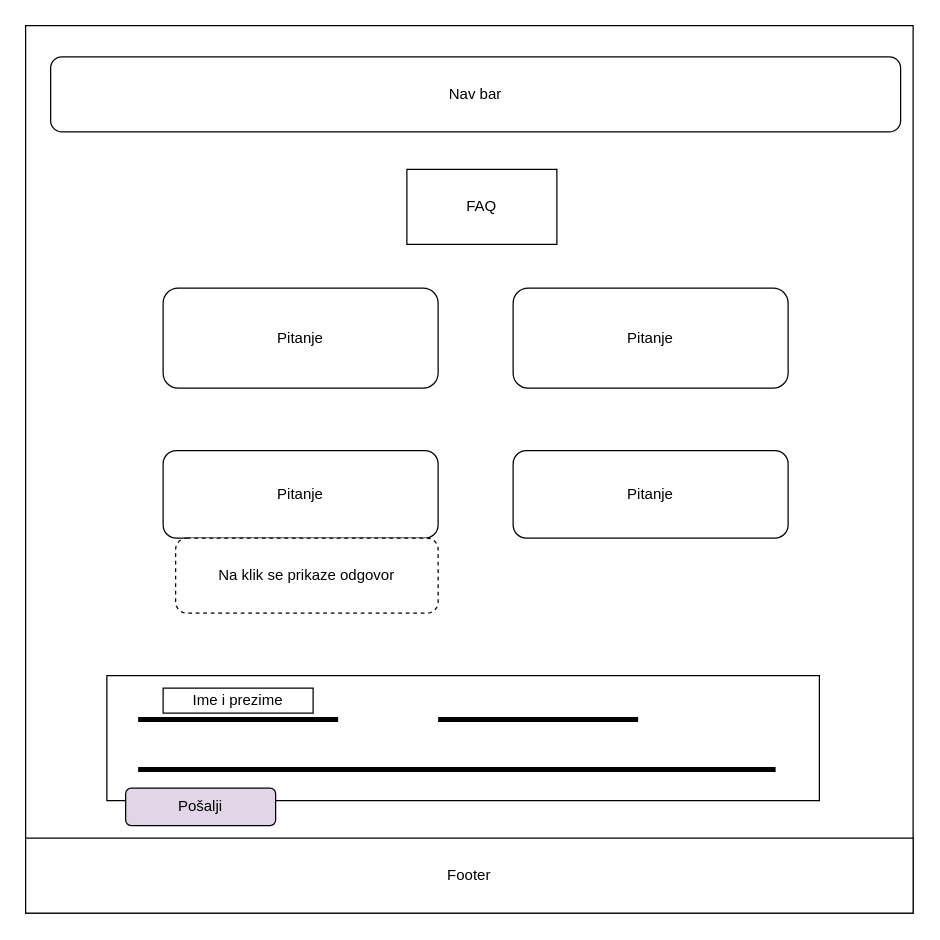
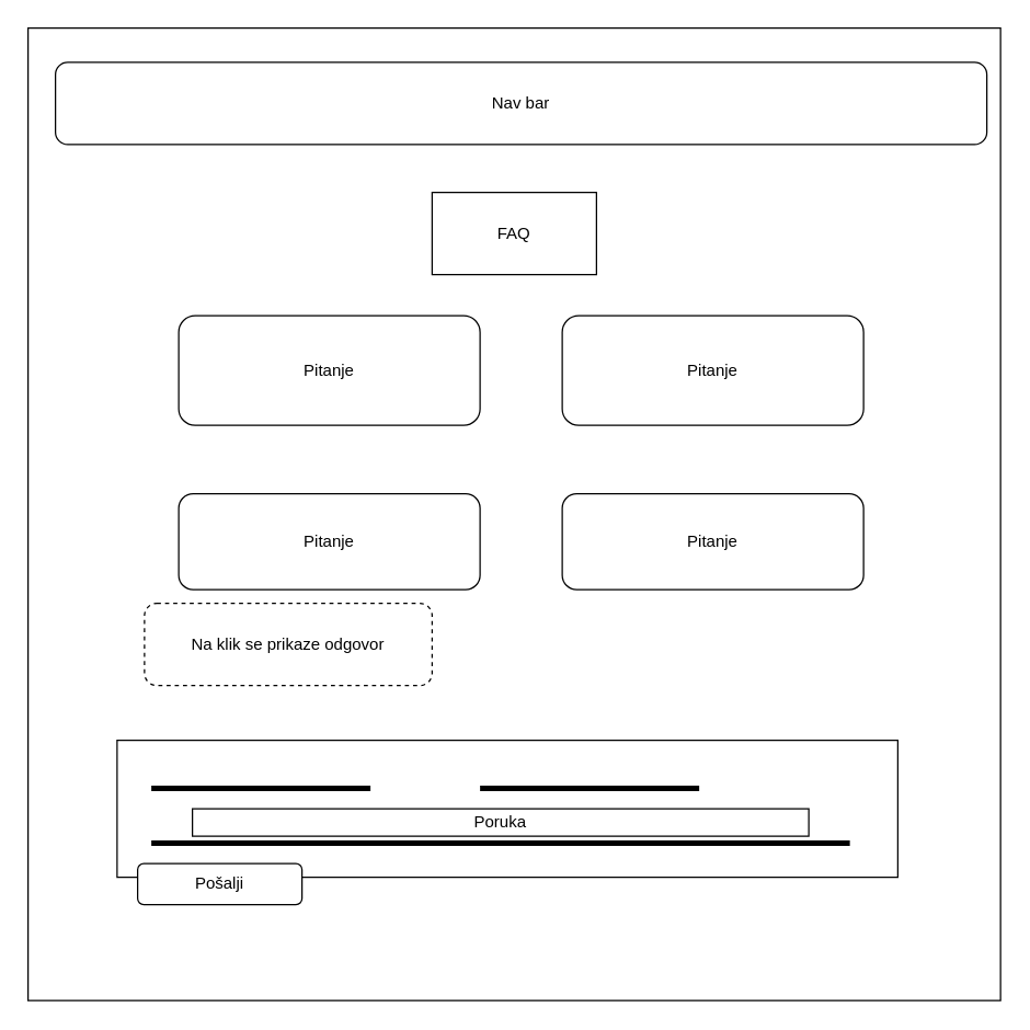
  <mxCell id="0" />
  <mxCell id="1" parent="0" />
  <mxCell id="2" value="" style="whiteSpace=wrap;html=1;aspect=fixed;" vertex="1" parent="1"><mxGeometry x="20" width="710" height="710" as="geometry" y="20" /></mxCell>
  <mxCell id="3" value="Nav bar" style="rounded=1;whiteSpace=wrap;html=1;" vertex="1" parent="1"><mxGeometry x="40" y="45" width="680" height="60" as="geometry" /></mxCell>
- <mxCell id="4" value="Footer" style="rounded=0;whiteSpace=wrap;html=1;" vertex="1" parent="1"><mxGeometry x="20" y="670" width="710" height="60" as="geometry" /></mxCell>
- <mxCell id="5" value="FAQ" style="rounded=0;whiteSpace=wrap;html=1;" vertex="1" parent="1"><mxGeometry x="325" y="135" width="120" height="60" as="geometry" /></mxCell>
+ <mxCell id="5" value="FAQ" style="rounded=0;whiteSpace=wrap;html=1;" vertex="1" parent="1"><mxGeometry x="315" y="140" width="120" height="60" as="geometry" /></mxCell>
  <mxCell id="6" value="Pitanje" style="rounded=1;whiteSpace=wrap;html=1;" vertex="1" parent="1"><mxGeometry x="130" y="230" width="220" height="80" as="geometry" /></mxCell>
  <mxCell id="7" value="Pitanje" style="rounded=1;whiteSpace=wrap;html=1;" vertex="1" parent="1"><mxGeometry x="410" y="360" width="220" height="70" as="geometry" /></mxCell>
  <mxCell id="8" value="Pitanje" style="rounded=1;whiteSpace=wrap;html=1;" vertex="1" parent="1"><mxGeometry x="130" y="360" width="220" height="70" as="geometry" /></mxCell>
  <mxCell id="9" value="Pitanje" style="rounded=1;whiteSpace=wrap;html=1;" vertex="1" parent="1"><mxGeometry x="410" y="230" width="220" height="80" as="geometry" /></mxCell>
- <mxCell id="10" value="Na klik se prikaze odgovor" style="rounded=1;whiteSpace=wrap;html=1;dashed=1;" vertex="1" parent="1"><mxGeometry x="140" y="430" width="210" height="60" as="geometry" /></mxCell>
+ <mxCell id="10" value="Na klik se prikaze odgovor" style="rounded=1;whiteSpace=wrap;html=1;dashed=1;" vertex="1" parent="1"><mxGeometry x="105" y="440" width="210" height="60" as="geometry" /></mxCell>
  <mxCell id="11" value="" style="rounded=0;whiteSpace=wrap;html=1;" vertex="1" parent="1"><mxGeometry x="85" y="540" width="570" height="100" as="geometry" /></mxCell>
  <mxCell id="12" value="" style="line;strokeWidth=4;html=1;perimeter=backbonePerimeter;points=[];outlineConnect=0;" vertex="1" parent="1"><mxGeometry x="110" y="570" width="160" height="10" as="geometry" /></mxCell>
  <mxCell id="13" value="" style="line;strokeWidth=4;html=1;perimeter=backbonePerimeter;points=[];outlineConnect=0;" vertex="1" parent="1"><mxGeometry x="110" y="610" width="510" height="10" as="geometry" /></mxCell>
  <mxCell id="14" value="" style="line;strokeWidth=4;html=1;perimeter=backbonePerimeter;points=[];outlineConnect=0;" vertex="1" parent="1"><mxGeometry x="350" y="570" width="160" height="10" as="geometry" /></mxCell>
- <mxCell id="15" value="Pošalji" style="rounded=1;whiteSpace=wrap;html=1;fillColor=#e1d5e7;" vertex="1" parent="1"><mxGeometry x="100" y="630" width="120" height="30" as="geometry" /></mxCell>
- <mxCell id="16" value="Ime i prezime" style="rounded=0;whiteSpace=wrap;html=1;" vertex="1" parent="1"><mxGeometry x="130" y="550" width="120" height="20" as="geometry" /></mxCell>
+ <mxCell id="15" value="Pošalji" style="rounded=1;whiteSpace=wrap;html=1;" vertex="1" parent="1"><mxGeometry x="100" y="630" width="120" height="30" as="geometry" /></mxCell>
+ <mxCell id="17" value="Poruka" style="rounded=0;whiteSpace=wrap;html=1;" vertex="1" parent="1"><mxGeometry x="140" y="590" width="450" height="20" as="geometry" /></mxCell>
